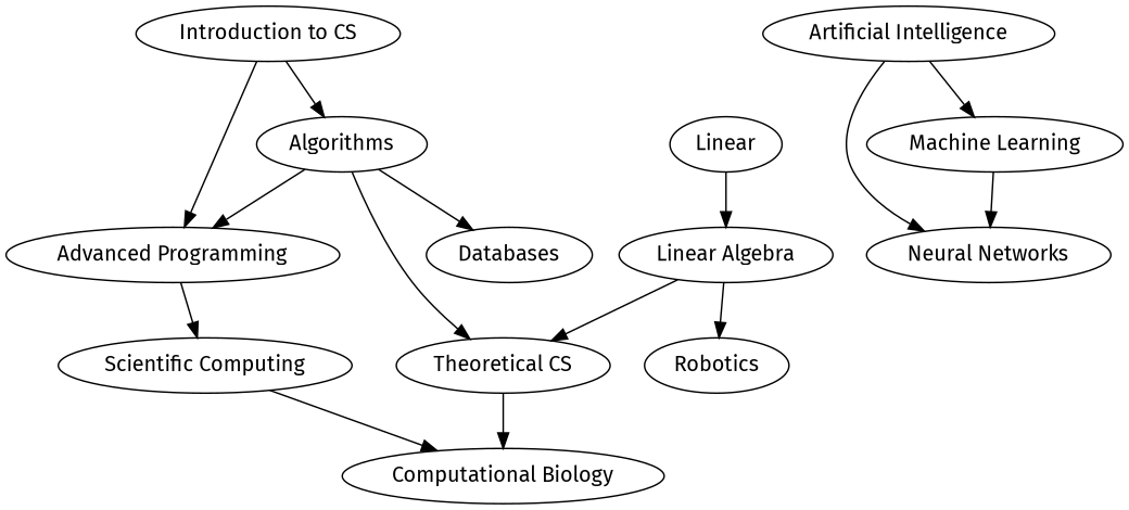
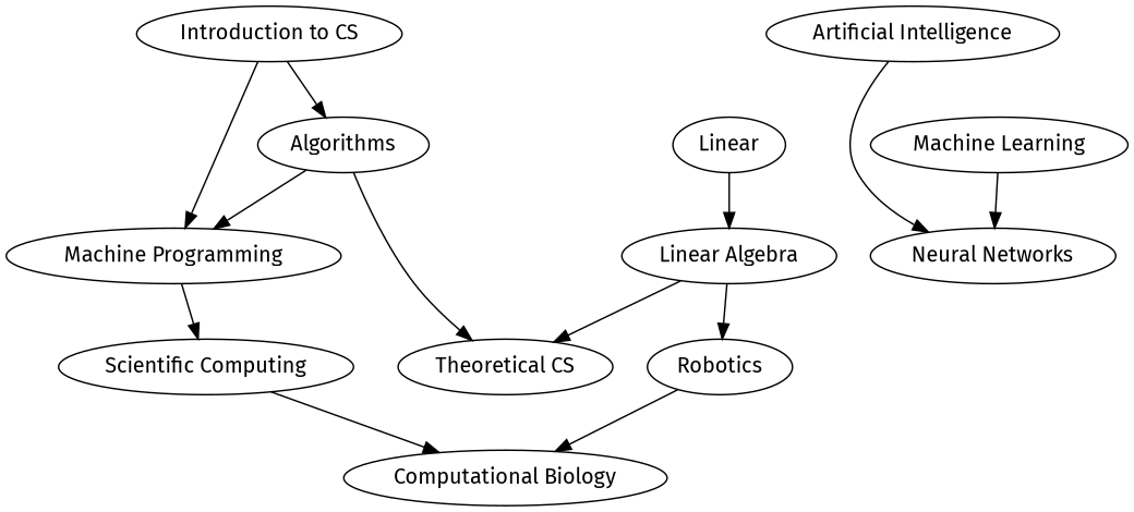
  digraph {
    fontname="Fira Sans"
    node [fontname="Fira Sans"]
    edge [fontname="Fira Sans"]
    "Introduction to CS"
    Algorithms
-   "Advanced Programming"
+   "Advanced Programming" [label="Machine Programming"]
    "Theoretical CS"
-   Databases
    "Scientific Computing"
    "Computational Biology"
    "Artificial Intelligence"
    "Neural Networks"
    "Machine Learning"
    "Linear Algebra"
    Robotics
    n13 [label=Linear]
    "Introduction to CS" -> Algorithms
    "Introduction to CS" -> "Advanced Programming"
    Algorithms -> "Advanced Programming"
    Algorithms -> "Theoretical CS"
-   Algorithms -> Databases
    "Advanced Programming" -> "Scientific Computing"
-   "Theoretical CS" -> "Computational Biology"
+   Robotics -> "Computational Biology"
    "Scientific Computing" -> "Computational Biology"
    "Artificial Intelligence" -> "Neural Networks"
-   "Artificial Intelligence" -> "Machine Learning"
    "Machine Learning" -> "Neural Networks"
    "Linear Algebra" -> "Theoretical CS"
    "Linear Algebra" -> Robotics
    n13 -> "Linear Algebra"
  }
